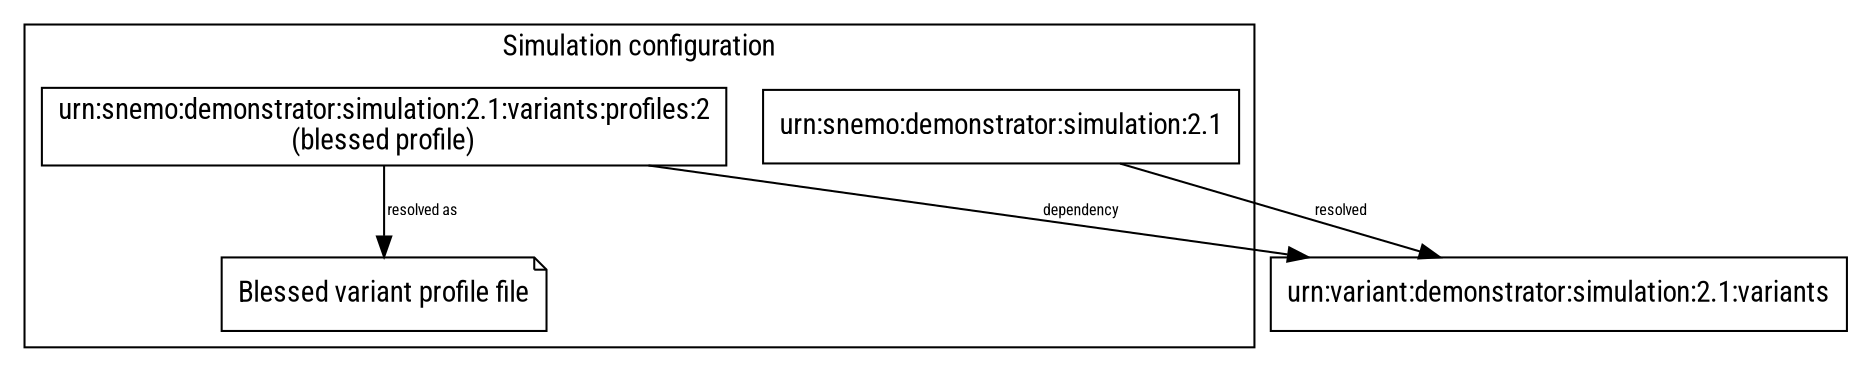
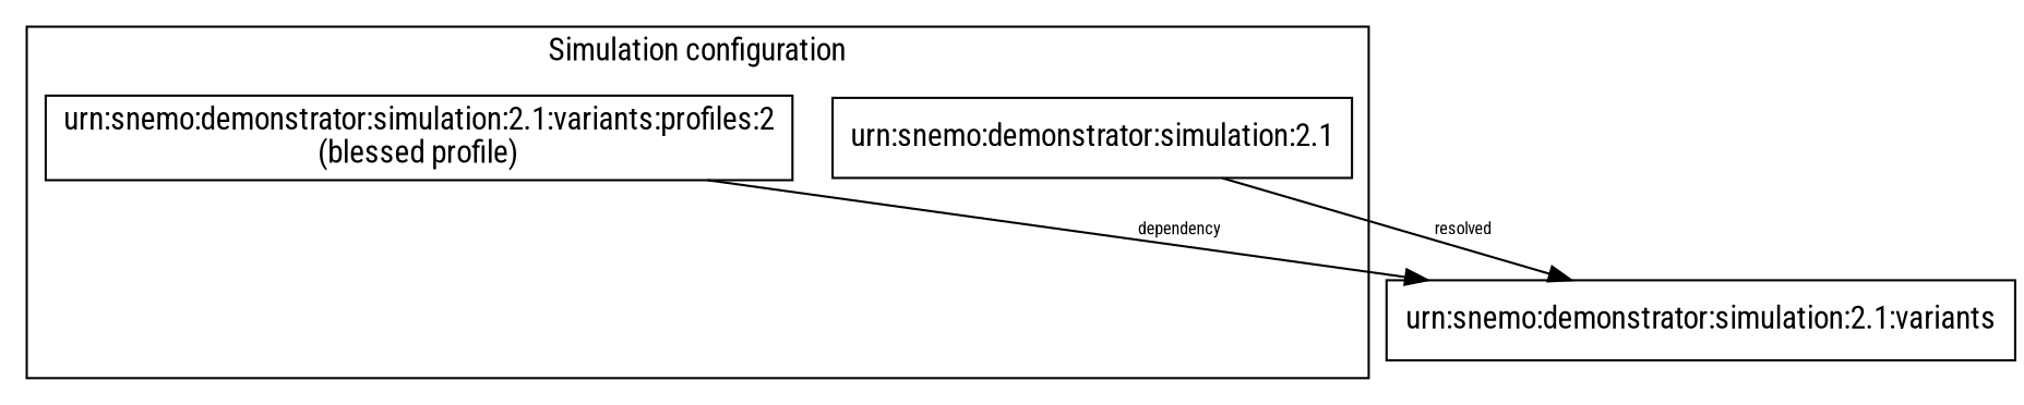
  digraph {
    fontname="Roboto Condensed"
    node [fontname="Roboto Condensed" shape=box]
    edge [fontname="Roboto Condensed" fontsize=8]
    n1 [label="urn:snemo:demonstrator:simulation:2.1"]
    n2 [label="urn:snemo:demonstrator:simulation:2.1:variants:profiles:2\n(blessed profile)"]
-   n3 [label="Blessed variant profile file" shape=note]
-   n4 [label="urn:variant:demonstrator:simulation:2.1:variants"]
+   n4 [label="urn:snemo:demonstrator:simulation:2.1:variants"]
    subgraph cluster_1 {
      label="Simulation configuration"
      n1
      n2
-     n3
    }
    n1 -> n4 [label=" resolved "]
-   n2 -> n3 [label=" resolved as "]
    n2 -> n4 [label=" dependency "]
  }
